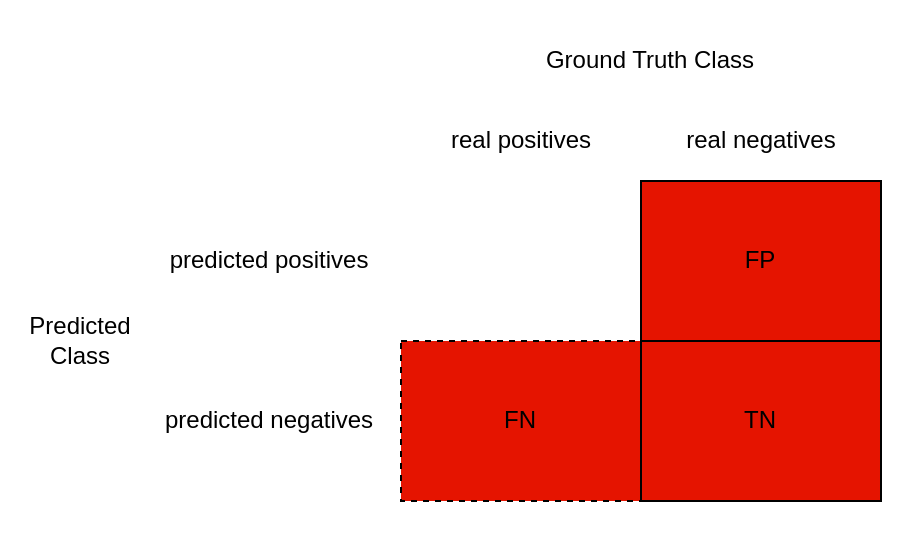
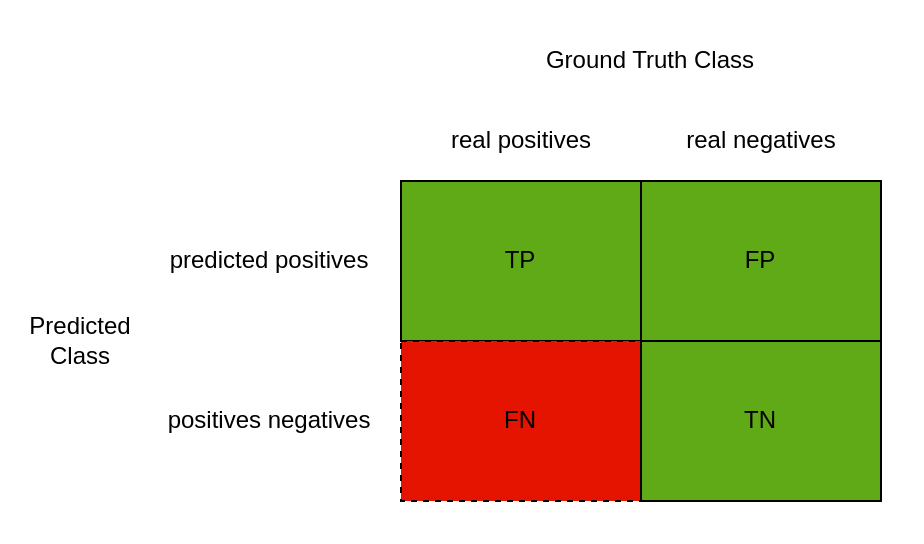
  <mxCell id="0" />
  <mxCell id="1" parent="0" />
- <mxCell id="3" value="FP" style="rounded=0;whiteSpace=wrap;html=1;fillColor=#E51400;" vertex="1" parent="1"><mxGeometry x="320" y="90" width="120" height="80" as="geometry" /></mxCell>
+ <mxCell id="2" value="TP" style="rounded=0;whiteSpace=wrap;html=1;fillColor=#60A917;" vertex="1" parent="1"><mxGeometry x="200" y="90" width="120" height="80" as="geometry" /></mxCell>
+ <mxCell id="3" value="FP" style="rounded=0;whiteSpace=wrap;html=1;fillColor=#60a917;" vertex="1" parent="1"><mxGeometry x="320" y="90" width="120" height="80" as="geometry" /></mxCell>
  <mxCell id="4" value="FN" style="rounded=0;whiteSpace=wrap;html=1;fillColor=#E51400;dashed=1;" vertex="1" parent="1"><mxGeometry x="200" y="170" width="120" height="80" as="geometry" /></mxCell>
- <mxCell id="5" value="TN" style="rounded=0;whiteSpace=wrap;html=1;fillColor=#e51400;" vertex="1" parent="1"><mxGeometry x="320" y="170" width="120" height="80" as="geometry" /></mxCell>
+ <mxCell id="5" value="TN" style="rounded=0;whiteSpace=wrap;html=1;fillColor=#60A917;" vertex="1" parent="1"><mxGeometry x="320" y="170" width="120" height="80" as="geometry" /></mxCell>
  <mxCell id="6" value="Predicted&lt;br&gt;Class" style="text;html=1;strokeColor=none;fillColor=none;align=center;verticalAlign=middle;whiteSpace=wrap;rounded=0;" vertex="1" parent="1"><mxGeometry x="20" y="160" width="40" height="20" as="geometry" /></mxCell>
  <mxCell id="7" value="Ground Truth Class" style="text;html=1;strokeColor=none;fillColor=none;align=center;verticalAlign=middle;whiteSpace=wrap;rounded=0;" vertex="1" parent="1"><mxGeometry x="270" y="20" width="110" height="20" as="geometry" /></mxCell>
- <mxCell id="8" value="predicted negatives" style="text;html=1;align=center;verticalAlign=middle;resizable=0;points=[];autosize=1;strokeColor=none;" vertex="1" parent="1"><mxGeometry x="74" y="200" width="120" height="20" as="geometry" /></mxCell>
+ <mxCell id="8" value="positives negatives" style="text;html=1;align=center;verticalAlign=middle;resizable=0;points=[];autosize=1;strokeColor=none;" vertex="1" parent="1"><mxGeometry x="74" y="200" width="120" height="20" as="geometry" /></mxCell>
  <mxCell id="9" value="real positives" style="text;html=1;align=center;verticalAlign=middle;resizable=0;points=[];autosize=1;strokeColor=none;" vertex="1" parent="1"><mxGeometry x="215" y="60" width="90" height="20" as="geometry" /></mxCell>
  <mxCell id="10" value="real negatives" style="text;html=1;align=center;verticalAlign=middle;resizable=0;points=[];autosize=1;strokeColor=none;" vertex="1" parent="1"><mxGeometry x="335" y="60" width="90" height="20" as="geometry" /></mxCell>
  <mxCell id="11" value="predicted positives" style="text;html=1;align=center;verticalAlign=middle;resizable=0;points=[];autosize=1;strokeColor=none;" vertex="1" parent="1"><mxGeometry x="79" y="120" width="110" height="20" as="geometry" /></mxCell>
